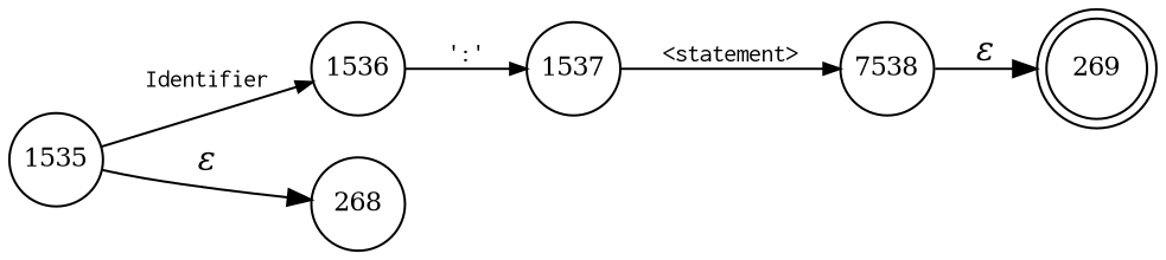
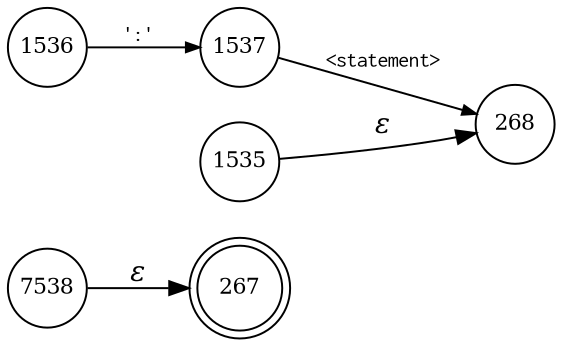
  digraph {
    rankdir=LR
    node [fixedsize=true fontsize=11 shape=circle peripheries=1]
    edge [arrowhead=normal arrowsize=.7 fontname=Courier fontsize=11]
-   n1 [label=269 shape=doublecircle width=.6 peripheries=""]
+   n1 [label=267 shape=doublecircle width=.6 peripheries=""]
    n2 [label=1536 width=.55]
    n3 [label=1537 width=.55]
    n4 [label=7538 width=.55]
    n5 [label=268 width=.55]
    n6 [label=1535 width=.55]
    n2 -> n3 [label="':'"]
-   n3 -> n4 [label="<statement>"]
+   n3 -> n5 [label="<statement>"]
    n4 -> n1 [fontname="Times-Italic" label="&epsilon;" arrowhead="" arrowsize="" fontsize=""]
-   n6 -> n2 [label=Identifier]
    n6 -> n5 [fontname="Times-Italic" label="&epsilon;" arrowhead="" arrowsize="" fontsize=""]
  }
